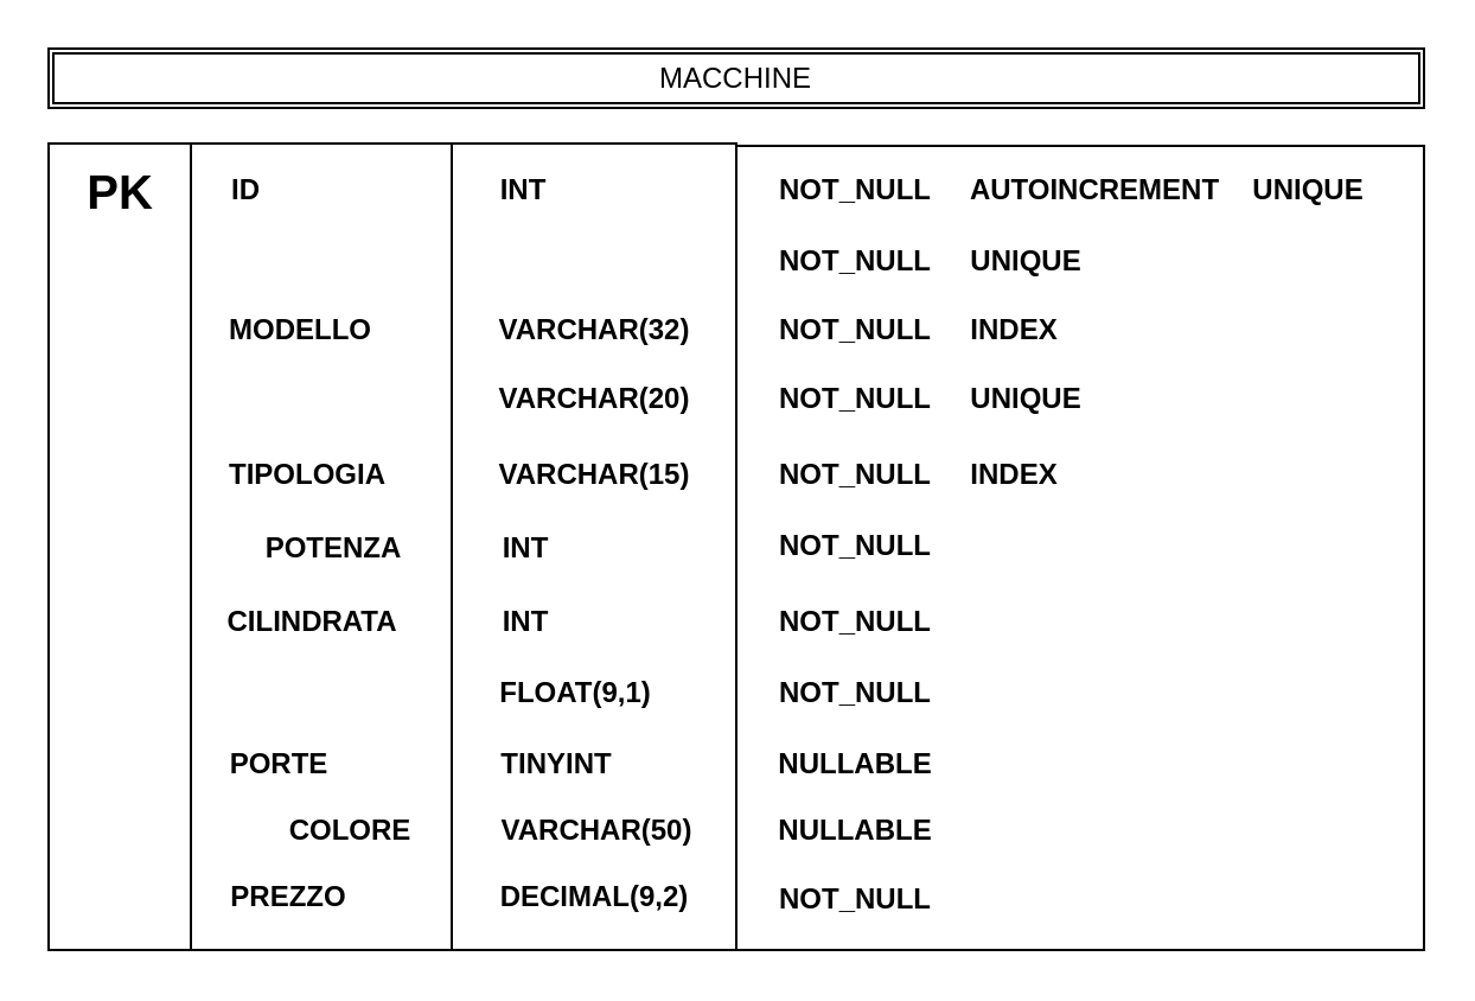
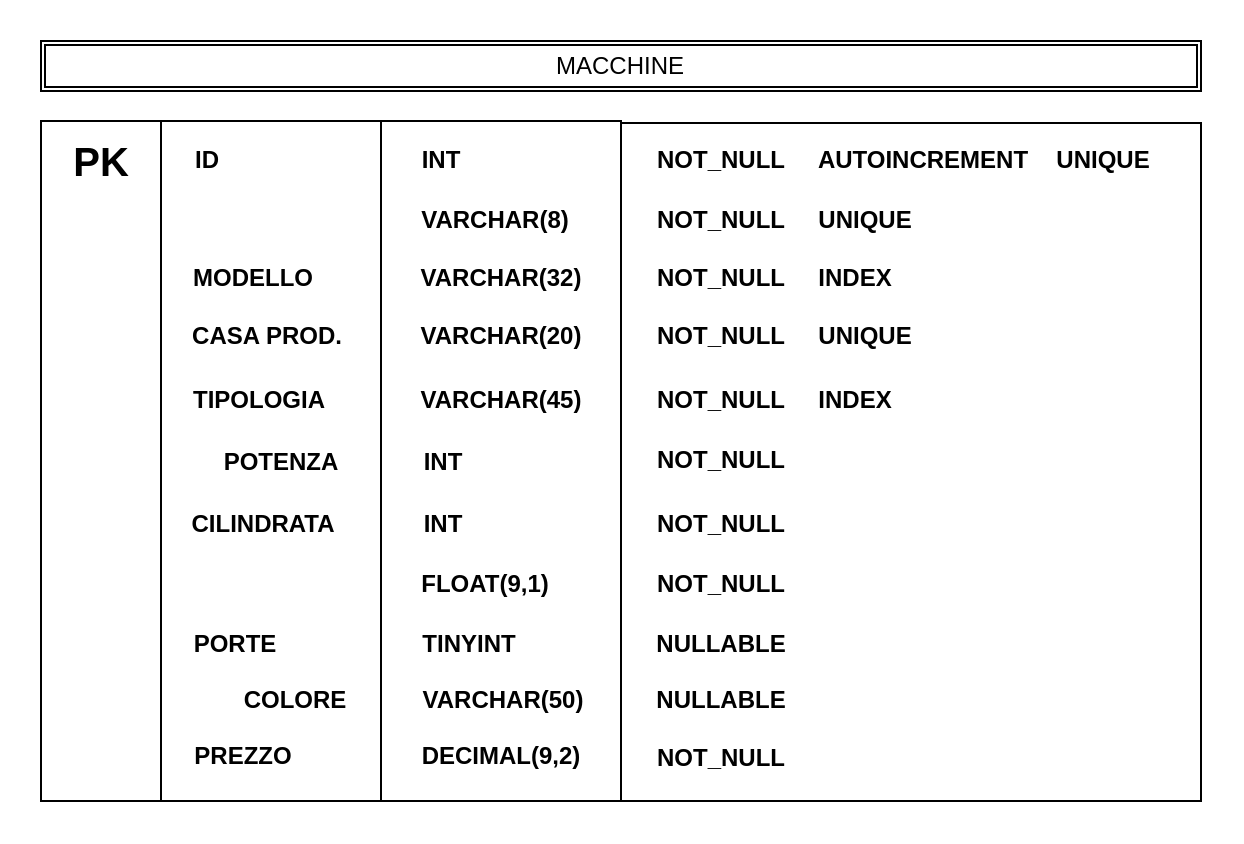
  <mxCell id="0" />
  <mxCell id="1" parent="0" />
  <mxCell id="2" value="MACCHINE" style="shape=ext;double=1;rounded=0;whiteSpace=wrap;html=1;" vertex="1" parent="1"><mxGeometry x="20" y="20" width="580" height="25" as="geometry" /></mxCell>
  <mxCell id="3" value="" style="rounded=0;whiteSpace=wrap;html=1;fillColor=none;" vertex="1" parent="1"><mxGeometry x="20" y="60" width="60" height="340" as="geometry" /></mxCell>
  <mxCell id="4" value="" style="rounded=0;whiteSpace=wrap;html=1;fillColor=none;" vertex="1" parent="1"><mxGeometry x="80" y="60" width="110" height="340" as="geometry" /></mxCell>
  <mxCell id="5" value="" style="rounded=0;whiteSpace=wrap;html=1;fillColor=none;" vertex="1" parent="1"><mxGeometry x="190" y="60" width="120" height="340" as="geometry" /></mxCell>
  <mxCell id="6" value="" style="rounded=0;whiteSpace=wrap;html=1;fillColor=none;" vertex="1" parent="1"><mxGeometry x="310" y="61" width="290" height="339" as="geometry" /></mxCell>
  <mxCell id="7" value="&lt;b&gt;&lt;font style=&quot;font-size: 20px&quot;&gt;PK&lt;/font&gt;&lt;/b&gt;" style="text;html=1;align=center;verticalAlign=middle;resizable=0;points=[];autosize=1;strokeColor=none;fillColor=none;" vertex="1" parent="1"><mxGeometry x="30" y="70" width="40" height="20" as="geometry" /></mxCell>
  <mxCell id="8" value="&lt;b&gt;ID&lt;/b&gt;" style="text;html=1;align=center;verticalAlign=middle;resizable=0;points=[];autosize=1;strokeColor=none;fillColor=none;" vertex="1" parent="1"><mxGeometry x="88" y="70" width="30" height="20" as="geometry" /></mxCell>
  <mxCell id="9" value="&lt;b&gt;MODELLO&lt;/b&gt;" style="text;html=1;align=center;verticalAlign=middle;resizable=0;points=[];autosize=1;strokeColor=none;fillColor=none;" vertex="1" parent="1"><mxGeometry x="86" y="129" width="80" height="20" as="geometry" /></mxCell>
+ <mxCell id="10" value="&lt;b&gt;CASA PROD.&lt;/b&gt;" style="text;html=1;align=center;verticalAlign=middle;resizable=0;points=[];autosize=1;strokeColor=none;fillColor=none;" vertex="1" parent="1"><mxGeometry x="88" y="158" width="90" height="20" as="geometry" /></mxCell>
  <mxCell id="11" value="&lt;b&gt;TIPOLOGIA&lt;/b&gt;" style="text;html=1;align=center;verticalAlign=middle;resizable=0;points=[];autosize=1;strokeColor=none;fillColor=none;" vertex="1" parent="1"><mxGeometry x="89" y="190" width="80" height="20" as="geometry" /></mxCell>
  <mxCell id="12" value="&lt;b&gt;POTENZA&lt;/b&gt;" style="text;html=1;align=center;verticalAlign=middle;resizable=0;points=[];autosize=1;strokeColor=none;fillColor=none;" vertex="1" parent="1"><mxGeometry x="105" y="221" width="70" height="20" as="geometry" /></mxCell>
  <mxCell id="13" value="&lt;b&gt;CILINDRATA&lt;/b&gt;" style="text;html=1;align=center;verticalAlign=middle;resizable=0;points=[];autosize=1;strokeColor=none;fillColor=none;" vertex="1" parent="1"><mxGeometry x="86" y="252" width="90" height="20" as="geometry" /></mxCell>
  <mxCell id="14" value="&lt;b&gt;COLORE&lt;/b&gt;" style="text;html=1;align=center;verticalAlign=middle;resizable=0;points=[];autosize=1;strokeColor=none;fillColor=none;" vertex="1" parent="1"><mxGeometry x="112" y="340" width="70" height="20" as="geometry" /></mxCell>
  <mxCell id="15" value="&lt;b&gt;PORTE&lt;/b&gt;" style="text;html=1;align=center;verticalAlign=middle;resizable=0;points=[];autosize=1;strokeColor=none;fillColor=none;" vertex="1" parent="1"><mxGeometry x="87" y="312" width="60" height="20" as="geometry" /></mxCell>
  <mxCell id="16" value="&lt;b&gt;INT&lt;/b&gt;" style="text;html=1;align=center;verticalAlign=middle;resizable=0;points=[];autosize=1;strokeColor=none;fillColor=none;" vertex="1" parent="1"><mxGeometry x="200" y="70" width="40" height="20" as="geometry" /></mxCell>
+ <mxCell id="17" value="&lt;b&gt;VARCHAR(8)&lt;/b&gt;" style="text;html=1;align=center;verticalAlign=middle;resizable=0;points=[];autosize=1;strokeColor=none;fillColor=none;" vertex="1" parent="1"><mxGeometry x="202" y="100" width="90" height="20" as="geometry" /></mxCell>
  <mxCell id="18" value="&lt;b&gt;VARCHAR(32)&lt;/b&gt;" style="text;html=1;align=center;verticalAlign=middle;resizable=0;points=[];autosize=1;strokeColor=none;fillColor=none;" vertex="1" parent="1"><mxGeometry x="200" y="129" width="100" height="20" as="geometry" /></mxCell>
  <mxCell id="19" value="&lt;b&gt;VARCHAR(20)&lt;/b&gt;" style="text;html=1;align=center;verticalAlign=middle;resizable=0;points=[];autosize=1;strokeColor=none;fillColor=none;" vertex="1" parent="1"><mxGeometry x="200" y="158" width="100" height="20" as="geometry" /></mxCell>
- <mxCell id="20" value="&lt;b&gt;VARCHAR(15)&lt;/b&gt;" style="text;html=1;align=center;verticalAlign=middle;resizable=0;points=[];autosize=1;strokeColor=none;fillColor=none;" vertex="1" parent="1"><mxGeometry x="200" y="190" width="100" height="20" as="geometry" /></mxCell>
+ <mxCell id="20" value="&lt;b&gt;VARCHAR(45)&lt;/b&gt;" style="text;html=1;align=center;verticalAlign=middle;resizable=0;points=[];autosize=1;strokeColor=none;fillColor=none;" vertex="1" parent="1"><mxGeometry x="200" y="190" width="100" height="20" as="geometry" /></mxCell>
  <mxCell id="21" value="&lt;b&gt;INT&lt;/b&gt;" style="text;html=1;align=center;verticalAlign=middle;resizable=0;points=[];autosize=1;strokeColor=none;fillColor=none;" vertex="1" parent="1"><mxGeometry x="201" y="221" width="40" height="20" as="geometry" /></mxCell>
  <mxCell id="22" value="&lt;b&gt;INT&lt;/b&gt;" style="text;html=1;align=center;verticalAlign=middle;resizable=0;points=[];autosize=1;strokeColor=none;fillColor=none;" vertex="1" parent="1"><mxGeometry x="201" y="252" width="40" height="20" as="geometry" /></mxCell>
  <mxCell id="23" value="&lt;b&gt;FLOAT(9,1)&lt;/b&gt;" style="text;html=1;align=center;verticalAlign=middle;resizable=0;points=[];autosize=1;strokeColor=none;fillColor=none;" vertex="1" parent="1"><mxGeometry x="202" y="282" width="80" height="20" as="geometry" /></mxCell>
  <mxCell id="24" value="&lt;b&gt;VARCHAR(50)&lt;/b&gt;" style="text;html=1;align=center;verticalAlign=middle;resizable=0;points=[];autosize=1;strokeColor=none;fillColor=none;" vertex="1" parent="1"><mxGeometry x="201" y="340" width="100" height="20" as="geometry" /></mxCell>
  <mxCell id="25" value="&lt;b&gt;TINYINT&lt;/b&gt;" style="text;html=1;align=center;verticalAlign=middle;resizable=0;points=[];autosize=1;strokeColor=none;fillColor=none;" vertex="1" parent="1"><mxGeometry x="204" y="312" width="60" height="20" as="geometry" /></mxCell>
  <mxCell id="26" value="&lt;b&gt;PREZZO&lt;/b&gt;" style="text;html=1;align=center;verticalAlign=middle;resizable=0;points=[];autosize=1;strokeColor=none;fillColor=none;" vertex="1" parent="1"><mxGeometry x="91" y="368" width="60" height="20" as="geometry" /></mxCell>
  <mxCell id="27" value="&lt;b&gt;DECIMAL(9,2)&lt;/b&gt;" style="text;html=1;align=center;verticalAlign=middle;resizable=0;points=[];autosize=1;strokeColor=none;fillColor=none;" vertex="1" parent="1"><mxGeometry x="200" y="368" width="100" height="20" as="geometry" /></mxCell>
  <mxCell id="28" value="&lt;b&gt;NOT_NULL&lt;/b&gt;" style="text;html=1;align=center;verticalAlign=middle;resizable=0;points=[];autosize=1;strokeColor=none;fillColor=none;" vertex="1" parent="1"><mxGeometry x="320" y="70" width="80" height="20" as="geometry" /></mxCell>
  <mxCell id="29" value="&lt;b&gt;AUTOINCREMENT&lt;/b&gt;" style="text;html=1;align=center;verticalAlign=middle;resizable=0;points=[];autosize=1;strokeColor=none;fillColor=none;" vertex="1" parent="1"><mxGeometry x="401" y="70" width="120" height="20" as="geometry" /></mxCell>
  <mxCell id="30" value="&lt;b&gt;UNIQUE&lt;/b&gt;" style="text;html=1;align=center;verticalAlign=middle;resizable=0;points=[];autosize=1;strokeColor=none;fillColor=none;" vertex="1" parent="1"><mxGeometry x="521" y="70" width="60" height="20" as="geometry" /></mxCell>
  <mxCell id="31" value="&lt;b&gt;NOT_NULL&lt;/b&gt;" style="text;html=1;align=center;verticalAlign=middle;resizable=0;points=[];autosize=1;strokeColor=none;fillColor=none;" vertex="1" parent="1"><mxGeometry x="320" y="100" width="80" height="20" as="geometry" /></mxCell>
  <mxCell id="32" value="&lt;b&gt;UNIQUE&lt;/b&gt;" style="text;html=1;align=center;verticalAlign=middle;resizable=0;points=[];autosize=1;strokeColor=none;fillColor=none;" vertex="1" parent="1"><mxGeometry x="402" y="100" width="60" height="20" as="geometry" /></mxCell>
  <mxCell id="33" value="&lt;b&gt;NOT_NULL&lt;/b&gt;" style="text;html=1;align=center;verticalAlign=middle;resizable=0;points=[];autosize=1;strokeColor=none;fillColor=none;" vertex="1" parent="1"><mxGeometry x="320" y="129" width="80" height="20" as="geometry" /></mxCell>
  <mxCell id="34" value="&lt;b&gt;NOT_NULL&lt;/b&gt;" style="text;html=1;align=center;verticalAlign=middle;resizable=0;points=[];autosize=1;strokeColor=none;fillColor=none;" vertex="1" parent="1"><mxGeometry x="320" y="158" width="80" height="20" as="geometry" /></mxCell>
  <mxCell id="35" value="&lt;b&gt;INDEX&lt;/b&gt;" style="text;html=1;align=center;verticalAlign=middle;resizable=0;points=[];autosize=1;strokeColor=none;fillColor=none;" vertex="1" parent="1"><mxGeometry x="402" y="129" width="50" height="20" as="geometry" /></mxCell>
  <mxCell id="36" value="&lt;b&gt;NOT_NULL&lt;/b&gt;" style="text;html=1;align=center;verticalAlign=middle;resizable=0;points=[];autosize=1;strokeColor=none;fillColor=none;" vertex="1" parent="1"><mxGeometry x="320" y="190" width="80" height="20" as="geometry" /></mxCell>
  <mxCell id="37" value="&lt;b&gt;INDEX&lt;/b&gt;" style="text;html=1;align=center;verticalAlign=middle;resizable=0;points=[];autosize=1;strokeColor=none;fillColor=none;" vertex="1" parent="1"><mxGeometry x="402" y="190" width="50" height="20" as="geometry" /></mxCell>
  <mxCell id="38" value="&lt;b&gt;NOT_NULL&lt;/b&gt;" style="text;html=1;align=center;verticalAlign=middle;resizable=0;points=[];autosize=1;strokeColor=none;fillColor=none;" vertex="1" parent="1"><mxGeometry x="320" y="220" width="80" height="20" as="geometry" /></mxCell>
  <mxCell id="39" value="&lt;b&gt;NOT_NULL&lt;/b&gt;" style="text;html=1;align=center;verticalAlign=middle;resizable=0;points=[];autosize=1;strokeColor=none;fillColor=none;" vertex="1" parent="1"><mxGeometry x="320" y="252" width="80" height="20" as="geometry" /></mxCell>
  <mxCell id="40" value="&lt;b&gt;UNIQUE&lt;/b&gt;" style="text;html=1;align=center;verticalAlign=middle;resizable=0;points=[];autosize=1;strokeColor=none;fillColor=none;" vertex="1" parent="1"><mxGeometry x="402" y="158" width="60" height="20" as="geometry" /></mxCell>
  <mxCell id="41" value="&lt;b&gt;NOT_NULL&lt;/b&gt;" style="text;html=1;align=center;verticalAlign=middle;resizable=0;points=[];autosize=1;strokeColor=none;fillColor=none;" vertex="1" parent="1"><mxGeometry x="320" y="282" width="80" height="20" as="geometry" /></mxCell>
  <mxCell id="42" value="&lt;b&gt;NULLABLE&lt;/b&gt;" style="text;html=1;align=center;verticalAlign=middle;resizable=0;points=[];autosize=1;strokeColor=none;fillColor=none;" vertex="1" parent="1"><mxGeometry x="320" y="312" width="80" height="20" as="geometry" /></mxCell>
  <mxCell id="43" value="&lt;b&gt;NULLABLE&lt;/b&gt;" style="text;html=1;align=center;verticalAlign=middle;resizable=0;points=[];autosize=1;strokeColor=none;fillColor=none;" vertex="1" parent="1"><mxGeometry x="320" y="340" width="80" height="20" as="geometry" /></mxCell>
  <mxCell id="44" value="&lt;b&gt;NOT_NULL&lt;/b&gt;" style="text;html=1;align=center;verticalAlign=middle;resizable=0;points=[];autosize=1;strokeColor=none;fillColor=none;" vertex="1" parent="1"><mxGeometry x="320" y="369" width="80" height="20" as="geometry" /></mxCell>
